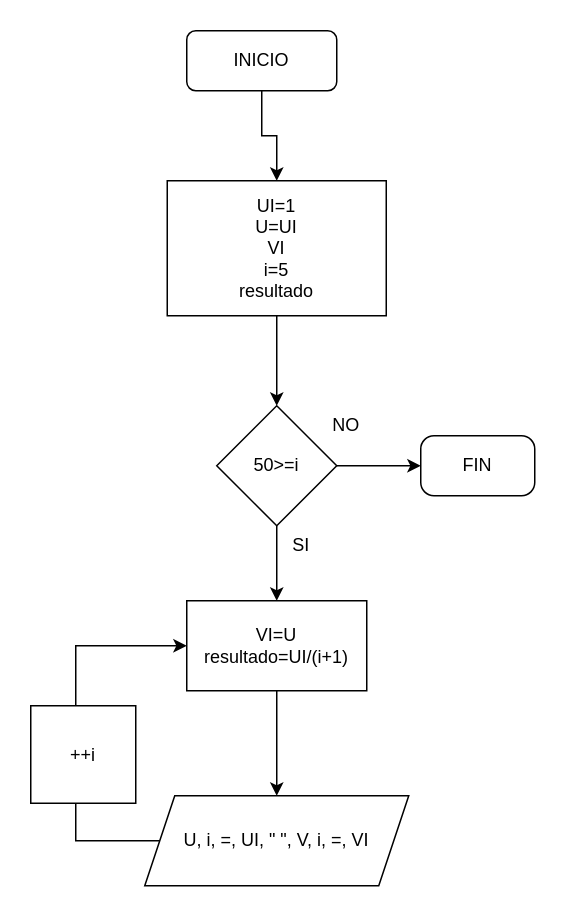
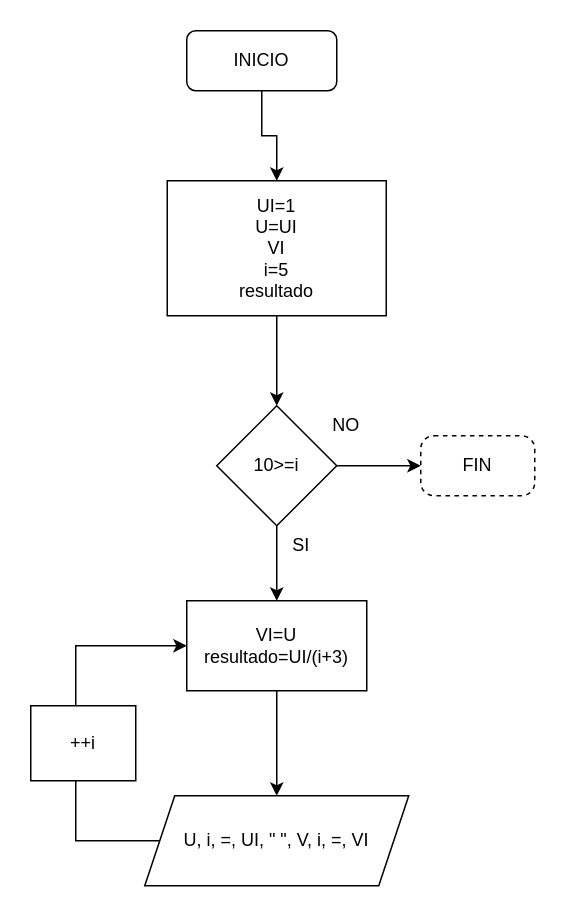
  <mxCell id="0" />
  <mxCell id="1" parent="0" />
  <mxCell id="2" value="" style="edgeStyle=orthogonalEdgeStyle;rounded=0;orthogonalLoop=1;jettySize=auto;html=1;" edge="1" parent="1" source="3" target="5"><mxGeometry relative="1" as="geometry" /></mxCell>
  <mxCell id="3" value="INICIO" style="rounded=1;whiteSpace=wrap;html=1;" vertex="1" parent="1"><mxGeometry x="124" y="20" width="100" height="40" as="geometry" /></mxCell>
  <mxCell id="4" value="" style="edgeStyle=orthogonalEdgeStyle;rounded=0;orthogonalLoop=1;jettySize=auto;html=1;" edge="1" parent="1" source="5" target="8"><mxGeometry relative="1" as="geometry" /></mxCell>
  <mxCell id="5" value="UI=1&lt;div&gt;U=UI&lt;/div&gt;&lt;div&gt;VI&lt;/div&gt;&lt;div&gt;i=5&lt;/div&gt;&lt;div&gt;resultado&lt;/div&gt;" style="whiteSpace=wrap;html=1;rounded=1;arcSize=0;" vertex="1" parent="1"><mxGeometry x="111" y="120" width="146" height="90" as="geometry" /></mxCell>
  <mxCell id="6" value="" style="edgeStyle=orthogonalEdgeStyle;rounded=0;orthogonalLoop=1;jettySize=auto;html=1;" edge="1" parent="1" source="8" target="9"><mxGeometry relative="1" as="geometry" /></mxCell>
  <mxCell id="7" value="" style="edgeStyle=orthogonalEdgeStyle;rounded=0;orthogonalLoop=1;jettySize=auto;html=1;" edge="1" parent="1" source="8" target="11"><mxGeometry relative="1" as="geometry" /></mxCell>
- <mxCell id="8" value="50&amp;gt;=i" style="rhombus;whiteSpace=wrap;html=1;rounded=1;arcSize=0;" vertex="1" parent="1"><mxGeometry x="144" y="270" width="80" height="80" as="geometry" /></mxCell>
- <mxCell id="9" value="FIN" style="rounded=1;whiteSpace=wrap;html=1;arcSize=22;" vertex="1" parent="1"><mxGeometry x="280" y="290" width="76" height="40" as="geometry" /></mxCell>
+ <mxCell id="8" value="10&amp;gt;=i" style="rhombus;whiteSpace=wrap;html=1;rounded=1;arcSize=0;" vertex="1" parent="1"><mxGeometry x="144" y="270" width="80" height="80" as="geometry" /></mxCell>
+ <mxCell id="9" value="FIN" style="rounded=1;whiteSpace=wrap;html=1;arcSize=22;dashed=1;" vertex="1" parent="1"><mxGeometry x="280" y="290" width="76" height="40" as="geometry" /></mxCell>
  <mxCell id="10" value="" style="edgeStyle=orthogonalEdgeStyle;rounded=0;orthogonalLoop=1;jettySize=auto;html=1;" edge="1" parent="1" source="11" target="13"><mxGeometry relative="1" as="geometry" /></mxCell>
- <mxCell id="11" value="VI=U&lt;div&gt;resultado=UI/(i+1)&lt;/div&gt;" style="whiteSpace=wrap;html=1;rounded=1;arcSize=0;" vertex="1" parent="1"><mxGeometry x="124" y="400" width="120" height="60" as="geometry" /></mxCell>
+ <mxCell id="11" value="VI=U&lt;div&gt;resultado=UI/(i+3)&lt;/div&gt;" style="whiteSpace=wrap;html=1;rounded=1;arcSize=0;" vertex="1" parent="1"><mxGeometry x="124" y="400" width="120" height="60" as="geometry" /></mxCell>
  <mxCell id="12" value="" style="edgeStyle=orthogonalEdgeStyle;rounded=0;orthogonalLoop=1;jettySize=auto;html=1;entryX=0;entryY=0.5;entryDx=0;entryDy=0;" edge="1" parent="1" source="15" target="11"><mxGeometry relative="1" as="geometry"><mxPoint x="-72" y="560" as="targetPoint" /><Array as="points"><mxPoint x="50" y="430" /></Array></mxGeometry></mxCell>
  <mxCell id="13" value="U, i, =, UI, &quot; &quot;, V, i, =, VI" style="shape=parallelogram;perimeter=parallelogramPerimeter;whiteSpace=wrap;html=1;fixedSize=1;rounded=1;arcSize=0;" vertex="1" parent="1"><mxGeometry x="96" y="530" width="176" height="60" as="geometry" /></mxCell>
  <mxCell id="14" value="" style="edgeStyle=orthogonalEdgeStyle;rounded=0;orthogonalLoop=1;jettySize=auto;html=1;entryX=0;entryY=0.5;entryDx=0;entryDy=0;" edge="1" parent="1" source="13" target="15"><mxGeometry relative="1" as="geometry"><mxPoint x="106" y="560" as="sourcePoint" /><mxPoint x="124" y="430" as="targetPoint" /><Array as="points"><mxPoint x="50" y="560" /></Array></mxGeometry></mxCell>
- <mxCell id="15" value="++i" style="rounded=0;whiteSpace=wrap;html=1;" vertex="1" parent="1"><mxGeometry x="20" y="470" width="70" height="65" as="geometry" /></mxCell>
+ <mxCell id="15" value="++i" style="rounded=0;whiteSpace=wrap;html=1;" vertex="1" parent="1"><mxGeometry x="20" y="470" width="70" height="50" as="geometry" /></mxCell>
  <mxCell id="16" value="NO" style="text;html=1;align=center;verticalAlign=middle;resizable=0;points=[];autosize=1;strokeColor=none;fillColor=none;" vertex="1" parent="1"><mxGeometry x="210" y="268" width="40" height="30" as="geometry" /></mxCell>
  <mxCell id="17" value="SI" style="text;html=1;align=center;verticalAlign=middle;resizable=0;points=[];autosize=1;strokeColor=none;fillColor=none;" vertex="1" parent="1"><mxGeometry x="185" y="348" width="30" height="30" as="geometry" /></mxCell>
